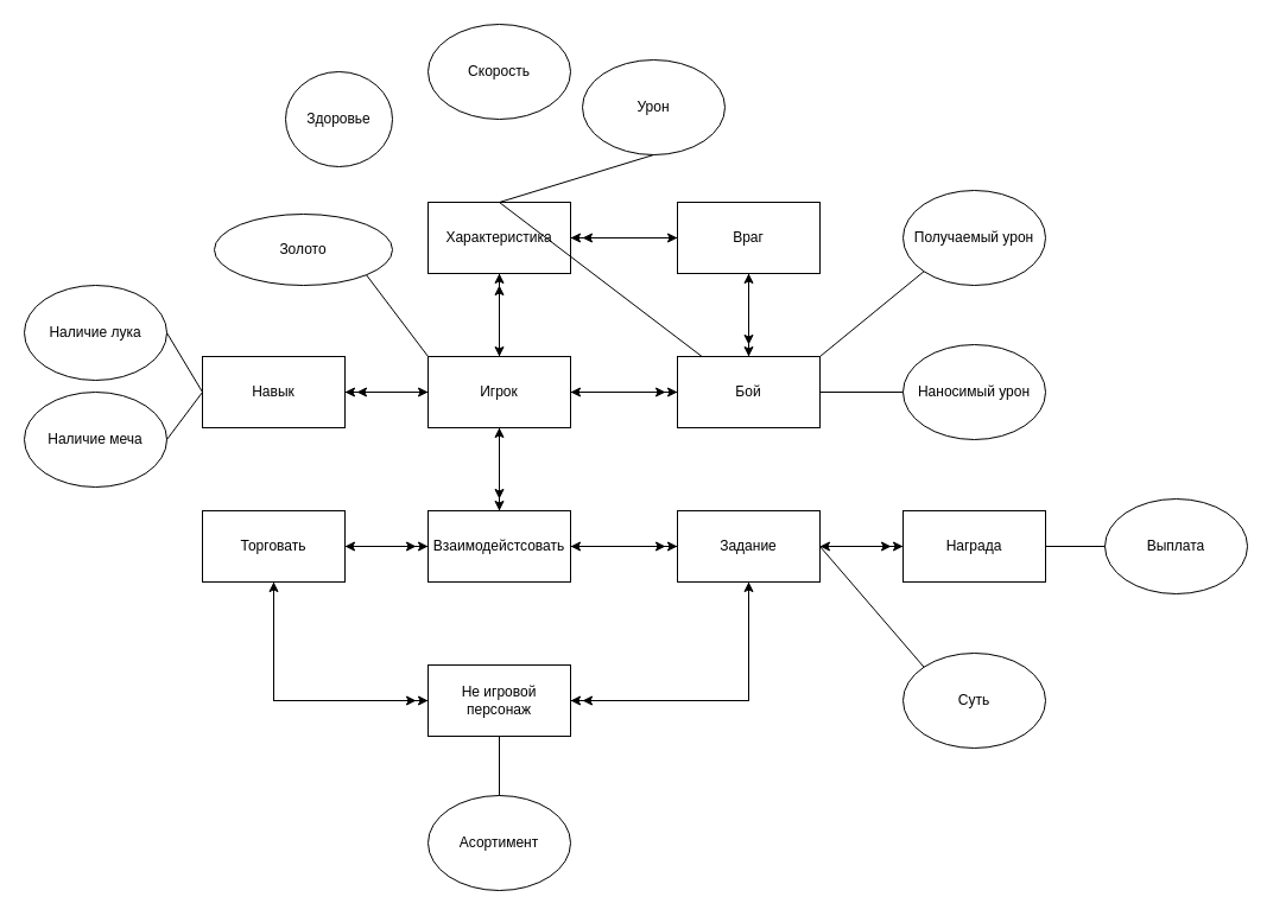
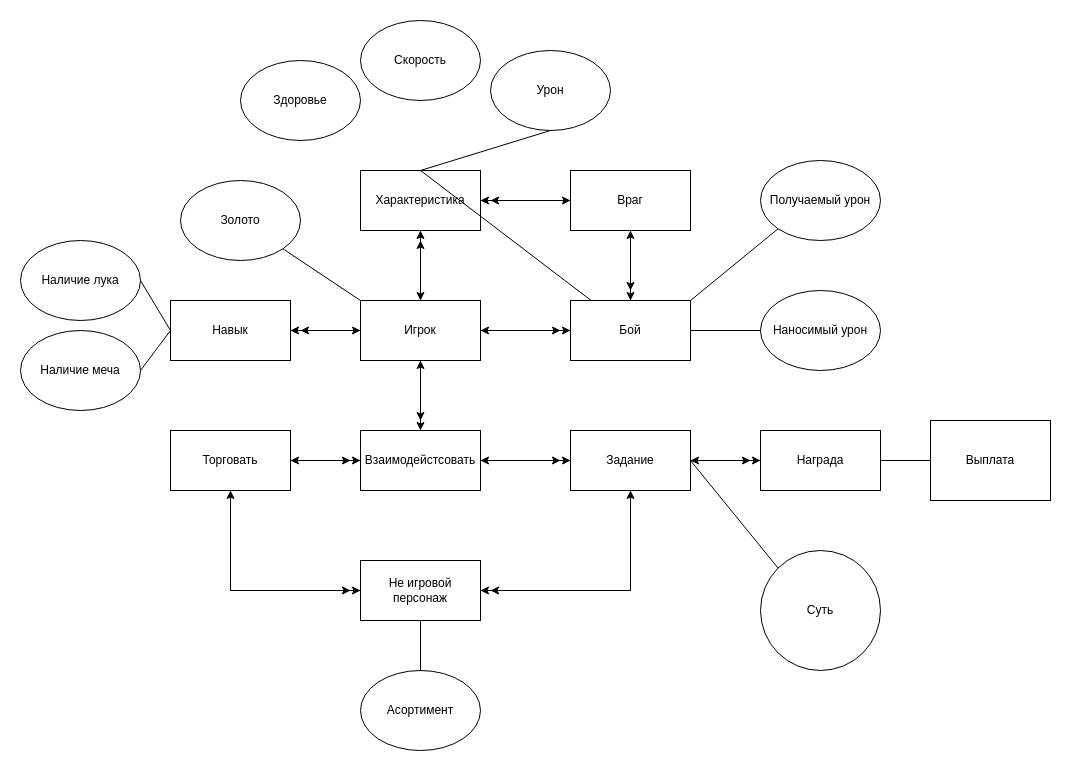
  <mxCell id="0" />
  <mxCell id="1" parent="0" />
  <mxCell id="2" style="edgeStyle=orthogonalEdgeStyle;rounded=0;orthogonalLoop=1;jettySize=auto;html=1;entryX=0;entryY=0.5;entryDx=0;entryDy=0;" edge="1" parent="1" source="10" target="21"><mxGeometry relative="1" as="geometry" /></mxCell>
  <mxCell id="3" style="edgeStyle=orthogonalEdgeStyle;rounded=0;orthogonalLoop=1;jettySize=auto;html=1;" edge="1" parent="1" source="10"><mxGeometry relative="1" as="geometry"><mxPoint x="560" y="330" as="targetPoint" /></mxGeometry></mxCell>
  <mxCell id="4" style="edgeStyle=orthogonalEdgeStyle;rounded=0;orthogonalLoop=1;jettySize=auto;html=1;entryX=1;entryY=0.5;entryDx=0;entryDy=0;" edge="1" parent="1" source="10" target="32"><mxGeometry relative="1" as="geometry" /></mxCell>
  <mxCell id="5" style="edgeStyle=orthogonalEdgeStyle;rounded=0;orthogonalLoop=1;jettySize=auto;html=1;" edge="1" parent="1" source="10"><mxGeometry relative="1" as="geometry"><mxPoint x="300" y="330" as="targetPoint" /></mxGeometry></mxCell>
  <mxCell id="6" style="edgeStyle=orthogonalEdgeStyle;rounded=0;orthogonalLoop=1;jettySize=auto;html=1;" edge="1" parent="1" source="10" target="18"><mxGeometry relative="1" as="geometry" /></mxCell>
  <mxCell id="7" style="edgeStyle=orthogonalEdgeStyle;rounded=0;orthogonalLoop=1;jettySize=auto;html=1;" edge="1" parent="1" source="10"><mxGeometry relative="1" as="geometry"><mxPoint x="420" y="240" as="targetPoint" /></mxGeometry></mxCell>
  <mxCell id="8" style="edgeStyle=orthogonalEdgeStyle;rounded=0;orthogonalLoop=1;jettySize=auto;html=1;entryX=0.5;entryY=0;entryDx=0;entryDy=0;" edge="1" parent="1" source="10" target="44"><mxGeometry relative="1" as="geometry" /></mxCell>
  <mxCell id="9" style="edgeStyle=orthogonalEdgeStyle;rounded=0;orthogonalLoop=1;jettySize=auto;html=1;" edge="1" parent="1" source="10"><mxGeometry relative="1" as="geometry"><mxPoint x="420" y="420" as="targetPoint" /></mxGeometry></mxCell>
  <mxCell id="10" value="Игрок" style="rounded=0;whiteSpace=wrap;html=1;" vertex="1" parent="1"><mxGeometry x="360" y="300" width="120" height="60" as="geometry" /></mxCell>
  <mxCell id="11" style="edgeStyle=orthogonalEdgeStyle;rounded=0;orthogonalLoop=1;jettySize=auto;html=1;entryX=0.5;entryY=0;entryDx=0;entryDy=0;" edge="1" parent="1" source="15" target="21"><mxGeometry relative="1" as="geometry" /></mxCell>
  <mxCell id="12" style="edgeStyle=orthogonalEdgeStyle;rounded=0;orthogonalLoop=1;jettySize=auto;html=1;" edge="1" parent="1" source="15"><mxGeometry relative="1" as="geometry"><mxPoint x="630" y="290" as="targetPoint" /></mxGeometry></mxCell>
  <mxCell id="13" style="edgeStyle=orthogonalEdgeStyle;rounded=0;orthogonalLoop=1;jettySize=auto;html=1;entryX=1;entryY=0.5;entryDx=0;entryDy=0;" edge="1" parent="1" source="15" target="18"><mxGeometry relative="1" as="geometry" /></mxCell>
  <mxCell id="14" style="edgeStyle=orthogonalEdgeStyle;rounded=0;orthogonalLoop=1;jettySize=auto;html=1;" edge="1" parent="1" source="15"><mxGeometry relative="1" as="geometry"><mxPoint x="490" y="200" as="targetPoint" /></mxGeometry></mxCell>
  <mxCell id="15" value="Враг" style="rounded=0;whiteSpace=wrap;html=1;" vertex="1" parent="1"><mxGeometry x="570" y="170" width="120" height="60" as="geometry" /></mxCell>
  <mxCell id="16" style="edgeStyle=orthogonalEdgeStyle;rounded=0;orthogonalLoop=1;jettySize=auto;html=1;entryX=0.5;entryY=0;entryDx=0;entryDy=0;" edge="1" parent="1" source="18" target="10"><mxGeometry relative="1" as="geometry" /></mxCell>
  <mxCell id="17" style="edgeStyle=orthogonalEdgeStyle;rounded=0;orthogonalLoop=1;jettySize=auto;html=1;entryX=0;entryY=0.5;entryDx=0;entryDy=0;" edge="1" parent="1" source="18" target="15"><mxGeometry relative="1" as="geometry" /></mxCell>
  <mxCell id="18" value="Характеристика" style="rounded=0;whiteSpace=wrap;html=1;" vertex="1" parent="1"><mxGeometry x="360" y="170" width="120" height="60" as="geometry" /></mxCell>
  <mxCell id="19" style="edgeStyle=orthogonalEdgeStyle;rounded=0;orthogonalLoop=1;jettySize=auto;html=1;entryX=1;entryY=0.5;entryDx=0;entryDy=0;" edge="1" parent="1" source="21" target="10"><mxGeometry relative="1" as="geometry" /></mxCell>
  <mxCell id="20" style="edgeStyle=orthogonalEdgeStyle;rounded=0;orthogonalLoop=1;jettySize=auto;html=1;entryX=0.5;entryY=1;entryDx=0;entryDy=0;" edge="1" parent="1" source="21" target="15"><mxGeometry relative="1" as="geometry" /></mxCell>
  <mxCell id="21" value="Бой" style="rounded=0;whiteSpace=wrap;html=1;" vertex="1" parent="1"><mxGeometry x="570" y="300" width="120" height="60" as="geometry" /></mxCell>
  <mxCell id="22" value="Получаемый урон" style="ellipse;whiteSpace=wrap;html=1;" vertex="1" parent="1"><mxGeometry x="760" y="160" width="120" height="80" as="geometry" /></mxCell>
  <mxCell id="23" value="Наносимый урон" style="ellipse;whiteSpace=wrap;html=1;" vertex="1" parent="1"><mxGeometry x="760" y="290" width="120" height="80" as="geometry" /></mxCell>
  <mxCell id="24" value="" style="endArrow=none;html=1;rounded=0;entryX=1;entryY=0;entryDx=0;entryDy=0;exitX=0;exitY=1;exitDx=0;exitDy=0;" edge="1" parent="1" source="22" target="21"><mxGeometry width="50" height="50" relative="1" as="geometry"><mxPoint x="510" y="460" as="sourcePoint" /><mxPoint x="560" y="410" as="targetPoint" /></mxGeometry></mxCell>
  <mxCell id="25" value="" style="endArrow=none;html=1;rounded=0;entryX=0;entryY=0.5;entryDx=0;entryDy=0;exitX=1;exitY=0.5;exitDx=0;exitDy=0;" edge="1" parent="1" source="21" target="23"><mxGeometry width="50" height="50" relative="1" as="geometry"><mxPoint x="640" y="430" as="sourcePoint" /><mxPoint x="640" y="370" as="targetPoint" /></mxGeometry></mxCell>
  <mxCell id="26" value="Урон" style="ellipse;whiteSpace=wrap;html=1;" vertex="1" parent="1"><mxGeometry x="490" y="50" width="120" height="80" as="geometry" /></mxCell>
  <mxCell id="27" value="Скорость" style="ellipse;whiteSpace=wrap;html=1;" vertex="1" parent="1"><mxGeometry x="360" y="20" width="120" height="80" as="geometry" /></mxCell>
- <mxCell id="28" value="Здоровье" style="ellipse;whiteSpace=wrap;html=1;" vertex="1" parent="1"><mxGeometry x="240" y="60" width="90" height="80" as="geometry" /></mxCell>
+ <mxCell id="28" value="Здоровье" style="ellipse;whiteSpace=wrap;html=1;" vertex="1" parent="1"><mxGeometry x="240" y="60" width="120" height="80" as="geometry" /></mxCell>
  <mxCell id="29" value="" style="endArrow=none;html=1;rounded=0;entryX=0.5;entryY=1;entryDx=0;entryDy=0;exitX=0.5;exitY=0;exitDx=0;exitDy=0;" edge="1" parent="1" source="18" target="26"><mxGeometry width="50" height="50" relative="1" as="geometry"><mxPoint x="150" y="460" as="sourcePoint" /><mxPoint x="200" y="410" as="targetPoint" /></mxGeometry></mxCell>
  <mxCell id="30" value="" style="endArrow=none;html=1;rounded=0;exitX=0.5;exitY=0;exitDx=0;exitDy=0;" edge="1" parent="1" source="18" target="21"><mxGeometry width="50" height="50" relative="1" as="geometry"><mxPoint x="160" y="340" as="sourcePoint" /><mxPoint x="120" y="420" as="targetPoint" /></mxGeometry></mxCell>
  <mxCell id="31" style="edgeStyle=orthogonalEdgeStyle;rounded=0;orthogonalLoop=1;jettySize=auto;html=1;entryX=0;entryY=0.5;entryDx=0;entryDy=0;" edge="1" parent="1" source="32" target="10"><mxGeometry relative="1" as="geometry" /></mxCell>
  <mxCell id="32" value="Навык" style="rounded=0;whiteSpace=wrap;html=1;" vertex="1" parent="1"><mxGeometry x="170" y="300" width="120" height="60" as="geometry" /></mxCell>
  <mxCell id="33" value="Наличие меча" style="ellipse;whiteSpace=wrap;html=1;" vertex="1" parent="1"><mxGeometry x="20" y="330" width="120" height="80" as="geometry" /></mxCell>
  <mxCell id="34" value="Наличие лука" style="ellipse;whiteSpace=wrap;html=1;" vertex="1" parent="1"><mxGeometry x="20" y="240" width="120" height="80" as="geometry" /></mxCell>
  <mxCell id="35" value="" style="endArrow=none;html=1;rounded=0;entryX=1;entryY=0.5;entryDx=0;entryDy=0;exitX=0;exitY=0.5;exitDx=0;exitDy=0;" edge="1" parent="1" source="32" target="33"><mxGeometry width="50" height="50" relative="1" as="geometry"><mxPoint x="220" y="200" as="sourcePoint" /><mxPoint x="270" y="150" as="targetPoint" /></mxGeometry></mxCell>
  <mxCell id="36" value="" style="endArrow=none;html=1;rounded=0;entryX=1;entryY=0.5;entryDx=0;entryDy=0;exitX=0;exitY=0.5;exitDx=0;exitDy=0;" edge="1" parent="1" source="32" target="34"><mxGeometry width="50" height="50" relative="1" as="geometry"><mxPoint x="430" y="180" as="sourcePoint" /><mxPoint x="360" y="130" as="targetPoint" /></mxGeometry></mxCell>
  <mxCell id="37" style="edgeStyle=orthogonalEdgeStyle;rounded=0;orthogonalLoop=1;jettySize=auto;html=1;entryX=0.5;entryY=1;entryDx=0;entryDy=0;" edge="1" parent="1" source="39" target="53"><mxGeometry relative="1" as="geometry" /></mxCell>
  <mxCell id="38" style="edgeStyle=orthogonalEdgeStyle;rounded=0;orthogonalLoop=1;jettySize=auto;html=1;entryX=0.5;entryY=1;entryDx=0;entryDy=0;" edge="1" parent="1" source="39" target="59"><mxGeometry relative="1" as="geometry" /></mxCell>
  <mxCell id="39" value="Не игровой персонаж" style="rounded=0;whiteSpace=wrap;html=1;" vertex="1" parent="1"><mxGeometry x="360" y="560" width="120" height="60" as="geometry" /></mxCell>
  <mxCell id="40" style="edgeStyle=orthogonalEdgeStyle;rounded=0;orthogonalLoop=1;jettySize=auto;html=1;entryX=0.5;entryY=1;entryDx=0;entryDy=0;" edge="1" parent="1" source="44" target="10"><mxGeometry relative="1" as="geometry" /></mxCell>
  <mxCell id="41" style="edgeStyle=orthogonalEdgeStyle;rounded=0;orthogonalLoop=1;jettySize=auto;html=1;entryX=0;entryY=0.5;entryDx=0;entryDy=0;" edge="1" parent="1" source="44" target="59"><mxGeometry relative="1" as="geometry" /></mxCell>
  <mxCell id="42" style="edgeStyle=orthogonalEdgeStyle;rounded=0;orthogonalLoop=1;jettySize=auto;html=1;" edge="1" parent="1" source="44"><mxGeometry relative="1" as="geometry"><mxPoint x="560" y="460" as="targetPoint" /></mxGeometry></mxCell>
  <mxCell id="43" style="edgeStyle=orthogonalEdgeStyle;rounded=0;orthogonalLoop=1;jettySize=auto;html=1;entryX=1;entryY=0.5;entryDx=0;entryDy=0;" edge="1" parent="1" source="44" target="53"><mxGeometry relative="1" as="geometry" /></mxCell>
  <mxCell id="44" value="Взаимодейстсовать" style="rounded=0;whiteSpace=wrap;html=1;" vertex="1" parent="1"><mxGeometry x="360" y="430" width="120" height="60" as="geometry" /></mxCell>
- <mxCell id="45" value="Золото" style="ellipse;whiteSpace=wrap;html=1;" vertex="1" parent="1"><mxGeometry x="180" y="180" width="150" height="60" as="geometry" /></mxCell>
+ <mxCell id="45" value="Золото" style="ellipse;whiteSpace=wrap;html=1;" vertex="1" parent="1"><mxGeometry x="180" y="180" width="120" height="80" as="geometry" /></mxCell>
  <mxCell id="46" value="" style="endArrow=none;html=1;rounded=0;entryX=0;entryY=0;entryDx=0;entryDy=0;exitX=1;exitY=1;exitDx=0;exitDy=0;" edge="1" parent="1" source="45" target="10"><mxGeometry width="50" height="50" relative="1" as="geometry"><mxPoint x="80" y="170" as="sourcePoint" /><mxPoint x="130" y="120" as="targetPoint" /></mxGeometry></mxCell>
  <mxCell id="47" value="Асортимент" style="ellipse;whiteSpace=wrap;html=1;" vertex="1" parent="1"><mxGeometry x="360" y="670" width="120" height="80" as="geometry" /></mxCell>
  <mxCell id="48" value="" style="endArrow=none;html=1;rounded=0;entryX=0.5;entryY=0;entryDx=0;entryDy=0;exitX=0.5;exitY=1;exitDx=0;exitDy=0;" edge="1" parent="1" source="39" target="47"><mxGeometry width="50" height="50" relative="1" as="geometry"><mxPoint x="170" y="640" as="sourcePoint" /><mxPoint x="150" y="470" as="targetPoint" /></mxGeometry></mxCell>
  <mxCell id="49" style="edgeStyle=orthogonalEdgeStyle;rounded=0;orthogonalLoop=1;jettySize=auto;html=1;entryX=0;entryY=0.5;entryDx=0;entryDy=0;" edge="1" parent="1" source="53" target="44"><mxGeometry relative="1" as="geometry" /></mxCell>
  <mxCell id="50" style="edgeStyle=orthogonalEdgeStyle;rounded=0;orthogonalLoop=1;jettySize=auto;html=1;" edge="1" parent="1" source="53"><mxGeometry relative="1" as="geometry"><mxPoint x="350" y="460" as="targetPoint" /></mxGeometry></mxCell>
  <mxCell id="51" style="edgeStyle=orthogonalEdgeStyle;rounded=0;orthogonalLoop=1;jettySize=auto;html=1;entryX=0;entryY=0.5;entryDx=0;entryDy=0;" edge="1" parent="1" source="53" target="39"><mxGeometry relative="1" as="geometry"><Array as="points"><mxPoint x="230" y="590" /></Array></mxGeometry></mxCell>
  <mxCell id="52" style="edgeStyle=orthogonalEdgeStyle;rounded=0;orthogonalLoop=1;jettySize=auto;html=1;" edge="1" parent="1" source="53"><mxGeometry relative="1" as="geometry"><mxPoint x="350" y="590" as="targetPoint" /><Array as="points"><mxPoint x="230" y="590" /></Array></mxGeometry></mxCell>
  <mxCell id="53" value="Торговать" style="rounded=0;whiteSpace=wrap;html=1;" vertex="1" parent="1"><mxGeometry x="170" y="430" width="120" height="60" as="geometry" /></mxCell>
  <mxCell id="54" style="edgeStyle=orthogonalEdgeStyle;rounded=0;orthogonalLoop=1;jettySize=auto;html=1;" edge="1" parent="1" source="59"><mxGeometry relative="1" as="geometry"><mxPoint x="480" y="460" as="targetPoint" /></mxGeometry></mxCell>
  <mxCell id="55" style="edgeStyle=orthogonalEdgeStyle;rounded=0;orthogonalLoop=1;jettySize=auto;html=1;entryX=1;entryY=0.5;entryDx=0;entryDy=0;" edge="1" parent="1" source="59" target="39"><mxGeometry relative="1" as="geometry"><Array as="points"><mxPoint x="630" y="590" /></Array></mxGeometry></mxCell>
  <mxCell id="56" style="edgeStyle=orthogonalEdgeStyle;rounded=0;orthogonalLoop=1;jettySize=auto;html=1;" edge="1" parent="1" source="59"><mxGeometry relative="1" as="geometry"><mxPoint x="490" y="590" as="targetPoint" /><Array as="points"><mxPoint x="630" y="590" /></Array></mxGeometry></mxCell>
  <mxCell id="57" style="edgeStyle=orthogonalEdgeStyle;rounded=0;orthogonalLoop=1;jettySize=auto;html=1;entryX=0;entryY=0.5;entryDx=0;entryDy=0;" edge="1" parent="1" source="59" target="63"><mxGeometry relative="1" as="geometry" /></mxCell>
  <mxCell id="58" style="edgeStyle=orthogonalEdgeStyle;rounded=0;orthogonalLoop=1;jettySize=auto;html=1;" edge="1" parent="1" source="59"><mxGeometry relative="1" as="geometry"><mxPoint x="750" y="460" as="targetPoint" /></mxGeometry></mxCell>
  <mxCell id="59" value="Задание" style="rounded=0;whiteSpace=wrap;html=1;" vertex="1" parent="1"><mxGeometry x="570" y="430" width="120" height="60" as="geometry" /></mxCell>
- <mxCell id="60" value="Суть" style="ellipse;whiteSpace=wrap;html=1;" vertex="1" parent="1"><mxGeometry x="760" y="550" width="120" height="80" as="geometry" /></mxCell>
+ <mxCell id="60" value="Суть" style="ellipse;whiteSpace=wrap;html=1;" vertex="1" parent="1"><mxGeometry x="760" y="550" width="120" height="120" as="geometry" /></mxCell>
  <mxCell id="61" value="" style="endArrow=none;html=1;rounded=0;entryX=0;entryY=0;entryDx=0;entryDy=0;exitX=1;exitY=0.5;exitDx=0;exitDy=0;" edge="1" parent="1" source="59" target="60"><mxGeometry width="50" height="50" relative="1" as="geometry"><mxPoint x="710" y="430" as="sourcePoint" /><mxPoint x="780" y="430" as="targetPoint" /></mxGeometry></mxCell>
  <mxCell id="62" style="edgeStyle=orthogonalEdgeStyle;rounded=0;orthogonalLoop=1;jettySize=auto;html=1;entryX=1;entryY=0.5;entryDx=0;entryDy=0;" edge="1" parent="1" source="63" target="59"><mxGeometry relative="1" as="geometry" /></mxCell>
  <mxCell id="63" value="Награда" style="rounded=0;whiteSpace=wrap;html=1;" vertex="1" parent="1"><mxGeometry x="760" y="430" width="120" height="60" as="geometry" /></mxCell>
- <mxCell id="64" value="Выплата" style="ellipse;whiteSpace=wrap;html=1;" vertex="1" parent="1"><mxGeometry x="930" y="420" width="120" height="80" as="geometry" /></mxCell>
+ <mxCell id="64" value="Выплата" style="whiteSpace=wrap;html=1;rounded=0;" vertex="1" parent="1"><mxGeometry x="930" y="420" width="120" height="80" as="geometry" /></mxCell>
  <mxCell id="65" value="" style="endArrow=none;html=1;rounded=0;entryX=0;entryY=0.5;entryDx=0;entryDy=0;exitX=1;exitY=0.5;exitDx=0;exitDy=0;" edge="1" parent="1" source="63" target="64"><mxGeometry width="50" height="50" relative="1" as="geometry"><mxPoint x="700" y="340" as="sourcePoint" /><mxPoint x="770" y="340" as="targetPoint" /></mxGeometry></mxCell>
